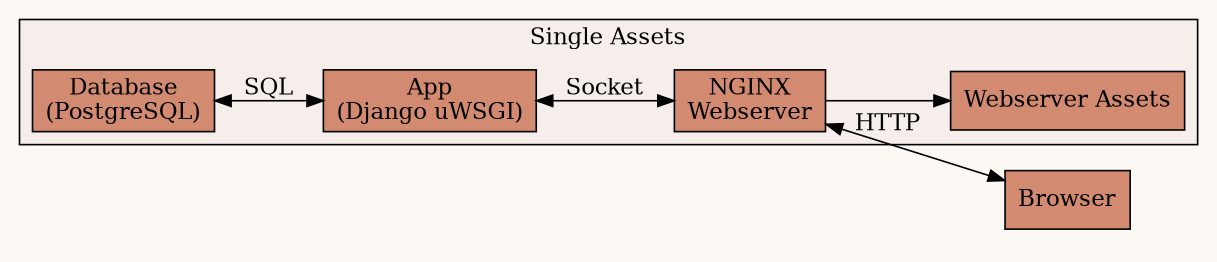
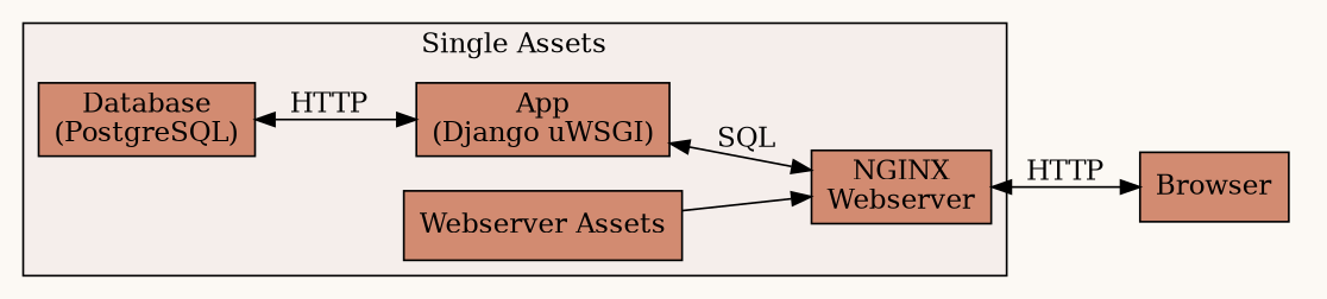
  digraph {
    bgcolor="#fcf9f4"
    rankdir=LR
    node [fillcolor="#d28b71" shape=box style=filled]
    edge [dir=both]
    n1 [label="App\n(Django uWSGI)"]
    n2 [label="Database\n(PostgreSQL)"]
    n3 [label="Webserver Assets"]
    n4 [label="NGINX\nWebserver"]
    n5 [label=Browser]
    subgraph cluster_1 {
      bgcolor="#f5eeeb"
      label="Single Assets"
      n1
      n2
      n3
      n4
    }
    subgraph cluster_2 {
      style=invis
      n5
    }
-   n1 -> n4 [label=Socket]
-   n2 -> n1 [label=SQL]
-   n4 -> n3 [dir=""]
+   n1 -> n4 [label=SQL]
+   n2 -> n1 [label=HTTP]
+   n3 -> n4 [dir=""]
    n4 -> n5 [label=HTTP]
  }
